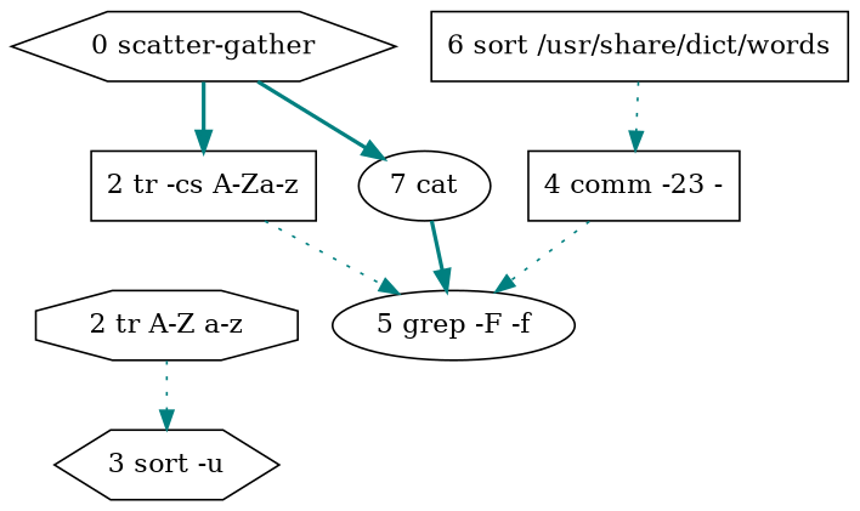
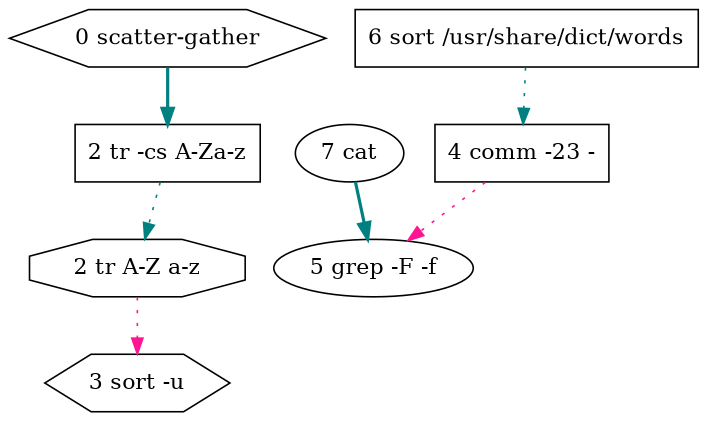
  digraph {
    node [shape=box]
    edge [color=teal style=dotted]
    n1 [label="0 scatter-gather" shape=hexagon]
    n2 [label="2 tr -cs A-Za-z"]
    n3 [label="7 cat" shape=ellipse]
    n4 [label="2 tr A-Z a-z" shape=octagon]
    n5 [label="5 grep -F -f" shape=ellipse]
    n6 [label="3 sort -u" shape=hexagon]
    n7 [label="4 comm -23 -"]
    n8 [label="6 sort /usr/share/dict/words"]
    n1 -> n2 [style=bold]
-   n1 -> n3 [style=bold]
-   n2 -> n5
+   n2 -> n4
    n3 -> n5 [style=bold]
-   n4 -> n6
-   n7 -> n5
+   n4 -> n6 [color=deeppink]
+   n7 -> n5 [color=deeppink]
    n8 -> n7
  }
